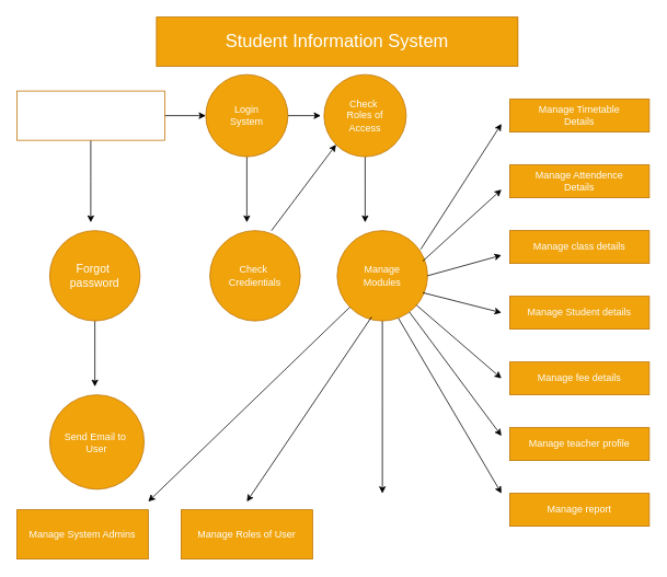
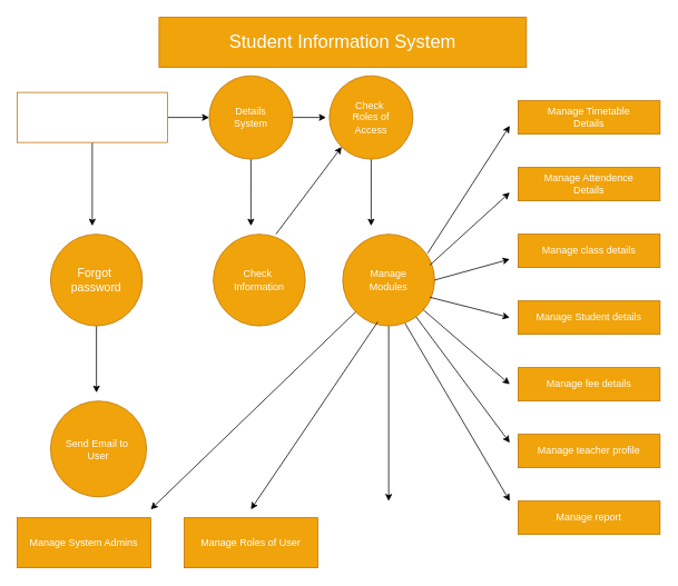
  <mxCell id="0" />
  <mxCell id="1" parent="0" />
  <mxCell id="2" value="&lt;font style=&quot;font-size: 22px;&quot;&gt;Student Information System&lt;/font&gt;" style="rounded=0;whiteSpace=wrap;html=1;fillColor=#f0a30a;fontColor=#FFFFFF;strokeColor=#BD7000;" parent="1" vertex="1"><mxGeometry x="190" y="20" width="440" height="60" as="geometry" /></mxCell>
  <mxCell id="3" style="edgeStyle=orthogonalEdgeStyle;rounded=0;orthogonalLoop=1;jettySize=auto;html=1;exitX=0.5;exitY=1;exitDx=0;exitDy=0;" parent="1" source="5" edge="1"><mxGeometry relative="1" as="geometry"><mxPoint x="110" y="270" as="targetPoint" /></mxGeometry></mxCell>
  <mxCell id="4" style="edgeStyle=orthogonalEdgeStyle;rounded=0;orthogonalLoop=1;jettySize=auto;html=1;" parent="1" source="5" edge="1"><mxGeometry relative="1" as="geometry"><mxPoint x="250" y="140" as="targetPoint" /></mxGeometry></mxCell>
  <mxCell id="5" value="&lt;font style=&quot;font-size: 14px;&quot;&gt;Admin&lt;/font&gt;" style="rounded=0;whiteSpace=wrap;html=1;fillColor=#ffffff;fontColor=#FFFFFF;strokeColor=#BD7000;" parent="1" vertex="1"><mxGeometry x="20" y="110" width="180" height="60" as="geometry" /></mxCell>
  <mxCell id="6" style="edgeStyle=orthogonalEdgeStyle;rounded=0;orthogonalLoop=1;jettySize=auto;html=1;exitX=0.5;exitY=1;exitDx=0;exitDy=0;" parent="1" source="7" edge="1"><mxGeometry relative="1" as="geometry"><mxPoint x="115" y="470" as="targetPoint" /></mxGeometry></mxCell>
  <mxCell id="7" value="&lt;font style=&quot;font-size: 14px;&quot;&gt;Forgot&amp;nbsp;&lt;/font&gt;&lt;div&gt;&lt;font style=&quot;font-size: 14px;&quot;&gt;password&lt;/font&gt;&lt;/div&gt;" style="ellipse;whiteSpace=wrap;html=1;aspect=fixed;fillColor=#f0a30a;fontColor=#FFFFFF;strokeColor=#BD7000;" parent="1" vertex="1"><mxGeometry x="60" y="280" width="110" height="110" as="geometry" /></mxCell>
- <mxCell id="8" value="Check&amp;nbsp;&lt;div&gt;Credientials&lt;/div&gt;" style="ellipse;whiteSpace=wrap;html=1;aspect=fixed;fillColor=#f0a30a;fontColor=#FFFFFF;strokeColor=#BD7000;" parent="1" vertex="1"><mxGeometry x="255" y="280" width="110" height="110" as="geometry" /></mxCell>
+ <mxCell id="8" value="Check&amp;nbsp;&lt;div&gt;Information&lt;/div&gt;" style="ellipse;whiteSpace=wrap;html=1;aspect=fixed;fillColor=#f0a30a;fontColor=#FFFFFF;strokeColor=#BD7000;" parent="1" vertex="1"><mxGeometry x="255" y="280" width="110" height="110" as="geometry" /></mxCell>
  <mxCell id="9" style="edgeStyle=orthogonalEdgeStyle;rounded=0;orthogonalLoop=1;jettySize=auto;html=1;exitX=1;exitY=0.5;exitDx=0;exitDy=0;" parent="1" source="11" edge="1"><mxGeometry relative="1" as="geometry"><mxPoint x="390" y="140" as="targetPoint" /></mxGeometry></mxCell>
  <mxCell id="10" style="edgeStyle=orthogonalEdgeStyle;rounded=0;orthogonalLoop=1;jettySize=auto;html=1;exitX=0.5;exitY=1;exitDx=0;exitDy=0;" parent="1" source="11" edge="1"><mxGeometry relative="1" as="geometry"><mxPoint x="300" y="270" as="targetPoint" /></mxGeometry></mxCell>
- <mxCell id="11" value="Login&lt;div&gt;System&lt;/div&gt;" style="ellipse;whiteSpace=wrap;html=1;aspect=fixed;fillColor=#f0a30a;fontColor=#FFFFFF;strokeColor=#BD7000;" parent="1" vertex="1"><mxGeometry x="250" y="90" width="100" height="100" as="geometry" /></mxCell>
+ <mxCell id="11" value="Details&lt;div&gt;System&lt;/div&gt;" style="ellipse;whiteSpace=wrap;html=1;aspect=fixed;fillColor=#f0a30a;fontColor=#FFFFFF;strokeColor=#BD7000;" parent="1" vertex="1"><mxGeometry x="250" y="90" width="100" height="100" as="geometry" /></mxCell>
  <mxCell id="12" style="edgeStyle=orthogonalEdgeStyle;rounded=0;orthogonalLoop=1;jettySize=auto;html=1;exitX=0.5;exitY=1;exitDx=0;exitDy=0;" parent="1" source="13" edge="1"><mxGeometry relative="1" as="geometry"><mxPoint x="444" y="270" as="targetPoint" /></mxGeometry></mxCell>
  <mxCell id="13" value="Check&amp;nbsp;&lt;div&gt;Roles of&lt;/div&gt;&lt;div&gt;Access&lt;/div&gt;" style="ellipse;whiteSpace=wrap;html=1;aspect=fixed;fillColor=#f0a30a;fontColor=#FFFFFF;strokeColor=#BD7000;" parent="1" vertex="1"><mxGeometry x="394" y="90" width="100" height="100" as="geometry" /></mxCell>
  <mxCell id="14" style="edgeStyle=orthogonalEdgeStyle;rounded=0;orthogonalLoop=1;jettySize=auto;html=1;exitX=0.5;exitY=1;exitDx=0;exitDy=0;" parent="1" source="15" edge="1"><mxGeometry relative="1" as="geometry"><mxPoint x="465" y="600" as="targetPoint" /></mxGeometry></mxCell>
  <mxCell id="15" value="Manage&lt;div&gt;Modules&lt;/div&gt;" style="ellipse;whiteSpace=wrap;html=1;aspect=fixed;fillColor=#f0a30a;fontColor=#FFFFFF;strokeColor=#BD7000;" parent="1" vertex="1"><mxGeometry x="410" y="280" width="110" height="110" as="geometry" /></mxCell>
  <mxCell id="16" value="Manage Timetable&lt;div&gt;Details&lt;/div&gt;" style="rounded=0;whiteSpace=wrap;html=1;fillColor=#f0a30a;fontColor=#FFFFFF;strokeColor=#BD7000;" parent="1" vertex="1"><mxGeometry x="620" y="120" width="170" height="40" as="geometry" /></mxCell>
  <mxCell id="17" value="Manage Attendence&lt;div&gt;Details&lt;/div&gt;" style="rounded=0;whiteSpace=wrap;html=1;fillColor=#f0a30a;strokeColor=#BD7000;fontColor=#FFFFFF;" parent="1" vertex="1"><mxGeometry x="620" y="200" width="170" height="40" as="geometry" /></mxCell>
  <mxCell id="18" value="Manage class details" style="rounded=0;whiteSpace=wrap;html=1;fillColor=#f0a30a;fontColor=#FFFFFF;strokeColor=#BD7000;" parent="1" vertex="1"><mxGeometry x="620" y="280" width="170" height="40" as="geometry" /></mxCell>
  <mxCell id="19" value="Manage Student details" style="rounded=0;whiteSpace=wrap;html=1;fillColor=#f0a30a;fontColor=#FFFFFF;strokeColor=#BD7000;" parent="1" vertex="1"><mxGeometry x="620" y="360" width="170" height="40" as="geometry" /></mxCell>
  <mxCell id="20" value="Manage fee details" style="rounded=0;whiteSpace=wrap;html=1;fillColor=#f0a30a;fontColor=#FFFFFF;strokeColor=#BD7000;" parent="1" vertex="1"><mxGeometry x="620" y="440" width="170" height="40" as="geometry" /></mxCell>
  <mxCell id="21" value="Manage teacher profile" style="rounded=0;whiteSpace=wrap;html=1;fillColor=#f0a30a;fontColor=#FFFFFF;strokeColor=#BD7000;" parent="1" vertex="1"><mxGeometry x="620" y="520" width="170" height="40" as="geometry" /></mxCell>
  <mxCell id="22" value="Manage report" style="rounded=0;whiteSpace=wrap;html=1;fillColor=#f0a30a;fontColor=#FFFFFF;strokeColor=#BD7000;" parent="1" vertex="1"><mxGeometry x="620" y="600" width="170" height="40" as="geometry" /></mxCell>
  <mxCell id="23" value="Manage System Admins" style="rounded=0;whiteSpace=wrap;html=1;fillColor=#f0a30a;fontColor=#FFFFFF;strokeColor=#BD7000;" parent="1" vertex="1"><mxGeometry x="20" y="620" width="160" height="60" as="geometry" /></mxCell>
  <mxCell id="24" value="Manage Roles of User" style="rounded=0;whiteSpace=wrap;html=1;fillColor=#f0a30a;fontColor=#FFFFFF;strokeColor=#BD7000;" parent="1" vertex="1"><mxGeometry x="220" y="620" width="160" height="60" as="geometry" /></mxCell>
  <mxCell id="25" value="Send Email to&amp;nbsp;&lt;div&gt;User&lt;/div&gt;" style="ellipse;whiteSpace=wrap;html=1;aspect=fixed;fillColor=#f0a30a;fontColor=#FFFFFF;strokeColor=#BD7000;" parent="1" vertex="1"><mxGeometry x="60" y="480" width="115" height="115" as="geometry" /></mxCell>
  <mxCell id="26" value="" style="endArrow=classic;html=1;rounded=0;entryX=0;entryY=1;entryDx=0;entryDy=0;" parent="1" target="13" edge="1"><mxGeometry width="50" height="50" relative="1" as="geometry"><mxPoint x="330" y="280" as="sourcePoint" /><mxPoint x="380" y="230" as="targetPoint" /><Array as="points" /></mxGeometry></mxCell>
  <mxCell id="27" value="" style="endArrow=classic;html=1;rounded=0;" parent="1" source="15" edge="1"><mxGeometry width="50" height="50" relative="1" as="geometry"><mxPoint x="220" y="590" as="sourcePoint" /><mxPoint x="180" y="610" as="targetPoint" /></mxGeometry></mxCell>
  <mxCell id="28" value="" style="endArrow=classic;html=1;rounded=0;exitX=0.38;exitY=0.956;exitDx=0;exitDy=0;exitPerimeter=0;" parent="1" source="15" edge="1"><mxGeometry width="50" height="50" relative="1" as="geometry"><mxPoint x="344" y="560" as="sourcePoint" /><mxPoint x="300" y="610" as="targetPoint" /></mxGeometry></mxCell>
  <mxCell id="29" value="" style="endArrow=classic;html=1;rounded=0;exitX=0.678;exitY=0.971;exitDx=0;exitDy=0;exitPerimeter=0;" parent="1" source="15" edge="1"><mxGeometry width="50" height="50" relative="1" as="geometry"><mxPoint x="485" y="390" as="sourcePoint" /><mxPoint x="610" y="600" as="targetPoint" /></mxGeometry></mxCell>
  <mxCell id="30" value="" style="endArrow=classic;html=1;rounded=0;" parent="1" source="15" edge="1"><mxGeometry width="50" height="50" relative="1" as="geometry"><mxPoint x="530" y="430" as="sourcePoint" /><mxPoint x="610" y="530" as="targetPoint" /></mxGeometry></mxCell>
  <mxCell id="31" value="" style="endArrow=classic;html=1;rounded=0;" parent="1" source="15" edge="1"><mxGeometry width="50" height="50" relative="1" as="geometry"><mxPoint x="530" y="400" as="sourcePoint" /><mxPoint x="610" y="460" as="targetPoint" /></mxGeometry></mxCell>
  <mxCell id="32" value="" style="endArrow=classic;html=1;rounded=0;exitX=0.947;exitY=0.687;exitDx=0;exitDy=0;exitPerimeter=0;" parent="1" source="15" edge="1"><mxGeometry width="50" height="50" relative="1" as="geometry"><mxPoint x="510" y="350" as="sourcePoint" /><mxPoint x="610" y="380" as="targetPoint" /></mxGeometry></mxCell>
  <mxCell id="33" value="" style="endArrow=classic;html=1;rounded=0;" parent="1" edge="1"><mxGeometry width="50" height="50" relative="1" as="geometry"><mxPoint x="520" y="335" as="sourcePoint" /><mxPoint x="610" y="310" as="targetPoint" /></mxGeometry></mxCell>
  <mxCell id="34" value="" style="endArrow=classic;html=1;rounded=0;exitX=0.947;exitY=0.338;exitDx=0;exitDy=0;exitPerimeter=0;" parent="1" source="15" edge="1"><mxGeometry width="50" height="50" relative="1" as="geometry"><mxPoint x="520" y="320" as="sourcePoint" /><mxPoint x="610" y="230" as="targetPoint" /></mxGeometry></mxCell>
  <mxCell id="35" value="" style="endArrow=classic;html=1;rounded=0;exitX=0.925;exitY=0.207;exitDx=0;exitDy=0;exitPerimeter=0;" parent="1" source="15" edge="1"><mxGeometry width="50" height="50" relative="1" as="geometry"><mxPoint x="520" y="290" as="sourcePoint" /><mxPoint x="610" y="150" as="targetPoint" /></mxGeometry></mxCell>
